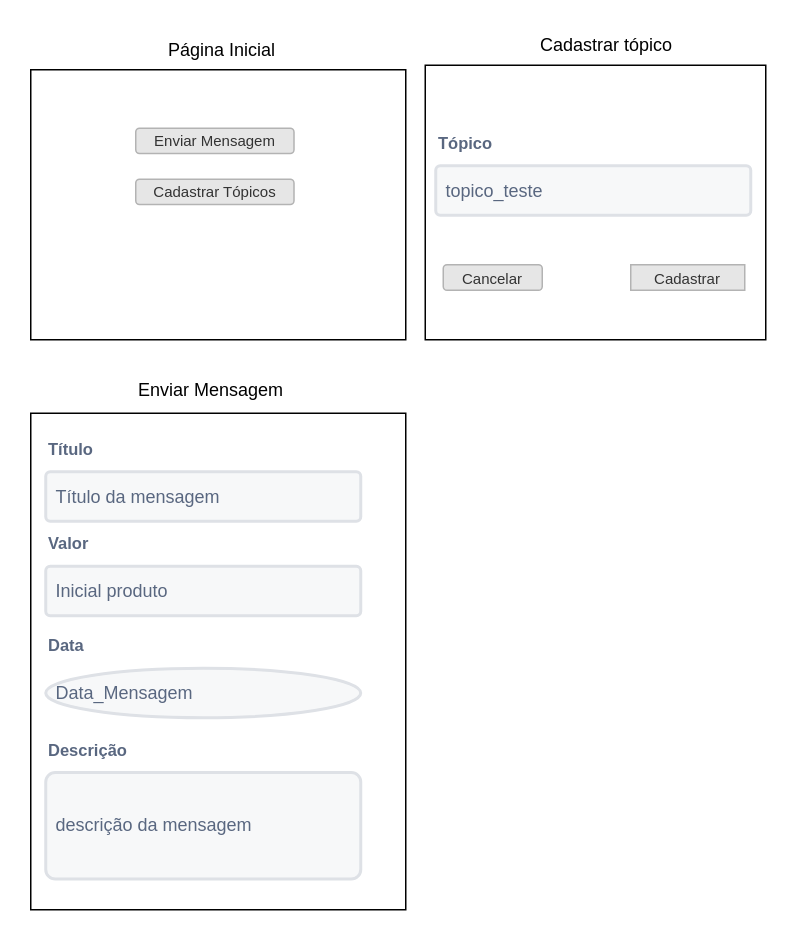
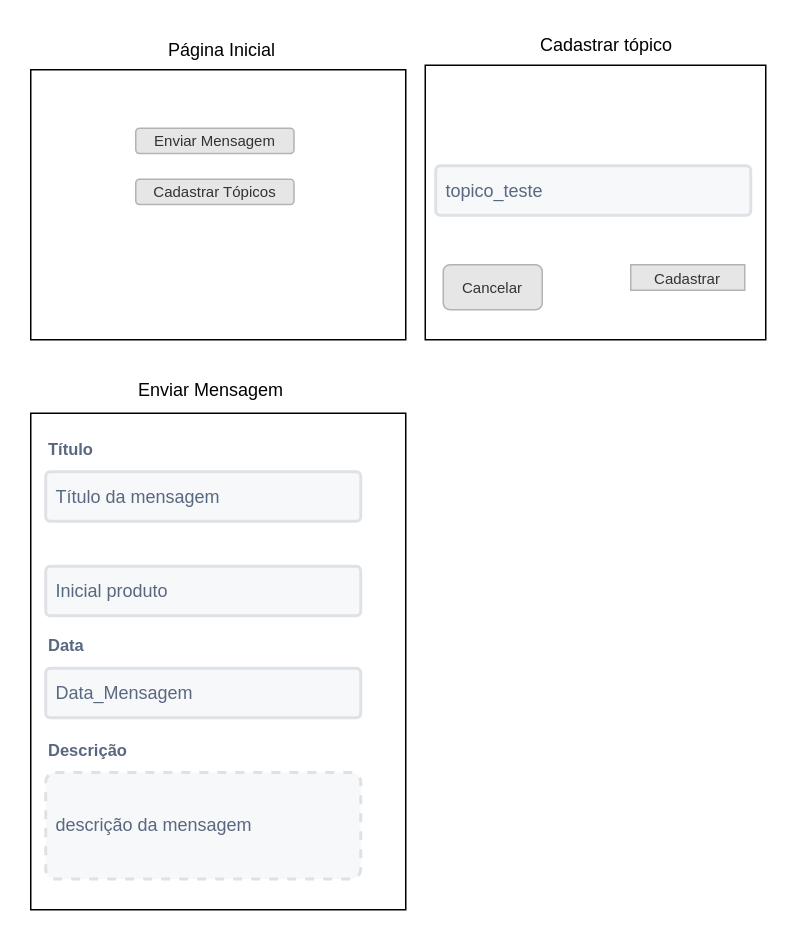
  <mxCell id="0" />
  <mxCell id="1" parent="0" />
  <mxCell id="2" value="" style="rounded=0;whiteSpace=wrap;html=1;" parent="1" vertex="1"><mxGeometry x="20" y="46" width="250" height="180" as="geometry" /></mxCell>
  <mxCell id="3" value="Página Inicial" style="text;html=1;resizable=0;points=[];autosize=1;align=left;verticalAlign=top;spacingTop=-4;" parent="1" vertex="1"><mxGeometry x="110" y="23" width="90" height="20" as="geometry" /></mxCell>
  <mxCell id="4" value="Cadastrar Tópicos" style="rounded=1;html=1;shadow=0;dashed=0;whiteSpace=wrap;fontSize=10;fillColor=#E6E6E6;align=center;strokeColor=#B3B3B3;fontColor=#333333;" parent="1" vertex="1"><mxGeometry x="90" y="119" width="105.5" height="16.88" as="geometry" /></mxCell>
  <mxCell id="5" value="" style="rounded=0;whiteSpace=wrap;html=1;" parent="1" vertex="1"><mxGeometry x="283" y="43" width="227" height="183" as="geometry" /></mxCell>
- <mxCell id="6" value="Tópico" style="fillColor=none;strokeColor=none;html=1;fontSize=11;fontStyle=0;align=left;fontColor=#596780;fontStyle=1;fontSize=11" parent="1" vertex="1"><mxGeometry x="290" y="85" width="210" height="20" as="geometry" /></mxCell>
  <mxCell id="7" value="topico_teste" style="rounded=1;arcSize=9;fillColor=#F7F8F9;align=left;spacingLeft=5;strokeColor=#DEE1E6;html=1;strokeWidth=2;fontColor=#596780;fontSize=12" parent="1" vertex="1"><mxGeometry x="290" y="110" width="210" height="33" as="geometry" /></mxCell>
  <mxCell id="8" value="Cadastrar" style="html=1;shadow=0;dashed=0;whiteSpace=wrap;fontSize=10;fillColor=#E6E6E6;align=center;strokeColor=#B3B3B3;fontColor=#333333;rounded=0;" parent="1" vertex="1"><mxGeometry x="420" y="176" width="76" height="17" as="geometry" /></mxCell>
- <mxCell id="9" value="Cancelar" style="rounded=1;html=1;shadow=0;dashed=0;whiteSpace=wrap;fontSize=10;fillColor=#E6E6E6;align=center;strokeColor=#B3B3B3;fontColor=#333333;" parent="1" vertex="1"><mxGeometry x="295" y="176" width="66" height="17" as="geometry" /></mxCell>
+ <mxCell id="9" value="Cancelar" style="rounded=1;html=1;shadow=0;dashed=0;whiteSpace=wrap;fontSize=10;fillColor=#E6E6E6;align=center;strokeColor=#B3B3B3;fontColor=#333333;" parent="1" vertex="1"><mxGeometry x="295" y="176" width="66" height="30" as="geometry" /></mxCell>
  <mxCell id="10" value="Cadastrar tópico" style="text;html=1;resizable=0;points=[];autosize=1;align=left;verticalAlign=top;spacingTop=-4;" parent="1" vertex="1"><mxGeometry x="358" y="20" width="100" height="20" as="geometry" /></mxCell>
  <mxCell id="11" value="" style="rounded=0;whiteSpace=wrap;html=1;" parent="1" vertex="1"><mxGeometry x="20" y="275" width="250" height="331" as="geometry" /></mxCell>
  <mxCell id="12" value="Título" style="fillColor=none;strokeColor=none;html=1;fontSize=11;fontStyle=0;align=left;fontColor=#596780;fontStyle=1;fontSize=11" parent="1" vertex="1"><mxGeometry x="30" y="289" width="210" height="20" as="geometry" /></mxCell>
  <mxCell id="13" value="Título da mensagem" style="rounded=1;arcSize=9;fillColor=#F7F8F9;align=left;spacingLeft=5;strokeColor=#DEE1E6;html=1;strokeWidth=2;fontColor=#596780;fontSize=12" parent="1" vertex="1"><mxGeometry x="30" y="314" width="210" height="33" as="geometry" /></mxCell>
  <mxCell id="14" value="Enviar Mensagem" style="text;html=1;resizable=0;points=[];autosize=1;align=left;verticalAlign=top;spacingTop=-4;" parent="1" vertex="1"><mxGeometry x="90" y="250" width="110" height="20" as="geometry" /></mxCell>
- <mxCell id="15" value="Valor" style="fillColor=none;strokeColor=none;html=1;fontSize=11;fontStyle=0;align=left;fontColor=#596780;fontStyle=1;fontSize=11" parent="1" vertex="1"><mxGeometry x="30" y="352" width="210" height="20" as="geometry" /></mxCell>
  <mxCell id="16" value="Inicial produto" style="rounded=1;arcSize=9;fillColor=#F7F8F9;align=left;spacingLeft=5;strokeColor=#DEE1E6;html=1;strokeWidth=2;fontColor=#596780;fontSize=12" parent="1" vertex="1"><mxGeometry x="30" y="377" width="210" height="33" as="geometry" /></mxCell>
  <mxCell id="17" value="Descrição" style="fillColor=none;strokeColor=none;html=1;fontSize=11;fontStyle=0;align=left;fontColor=#596780;fontStyle=1;fontSize=11" parent="1" vertex="1"><mxGeometry x="30" y="489.5" width="210" height="20" as="geometry" /></mxCell>
- <mxCell id="18" value="descrição da mensagem" style="rounded=1;arcSize=9;fillColor=#F7F8F9;align=left;spacingLeft=5;strokeColor=#DEE1E6;html=1;strokeWidth=2;fontColor=#596780;fontSize=12" parent="1" vertex="1"><mxGeometry x="30" y="514.5" width="210" height="71" as="geometry" /></mxCell>
+ <mxCell id="18" value="descrição da mensagem" style="rounded=1;arcSize=9;fillColor=#F7F8F9;align=left;spacingLeft=5;strokeColor=#DEE1E6;html=1;strokeWidth=2;fontColor=#596780;fontSize=12;dashed=1;" parent="1" vertex="1"><mxGeometry x="30" y="514.5" width="210" height="71" as="geometry" /></mxCell>
  <mxCell id="19" value="Data" style="fillColor=none;strokeColor=none;html=1;fontSize=11;fontStyle=0;align=left;fontColor=#596780;fontStyle=1;fontSize=11" parent="1" vertex="1"><mxGeometry x="30" y="420" width="210" height="20" as="geometry" /></mxCell>
- <mxCell id="20" value="Data_Mensagem" style="ellipse;arcSize=9;fillColor=#F7F8F9;align=left;spacingLeft=5;strokeColor=#DEE1E6;html=1;strokeWidth=2;fontColor=#596780;fontSize=12;" parent="1" vertex="1"><mxGeometry x="30" y="445" width="210" height="33" as="geometry" /></mxCell>
+ <mxCell id="20" value="Data_Mensagem" style="rounded=1;arcSize=9;fillColor=#F7F8F9;align=left;spacingLeft=5;strokeColor=#DEE1E6;html=1;strokeWidth=2;fontColor=#596780;fontSize=12" parent="1" vertex="1"><mxGeometry x="30" y="445" width="210" height="33" as="geometry" /></mxCell>
  <mxCell id="21" value="Enviar Mensagem" style="rounded=1;html=1;shadow=0;dashed=0;whiteSpace=wrap;fontSize=10;fillColor=#E6E6E6;align=center;strokeColor=#B3B3B3;fontColor=#333333;" vertex="1" parent="1"><mxGeometry x="90" y="85" width="105.5" height="16.88" as="geometry" /></mxCell>
